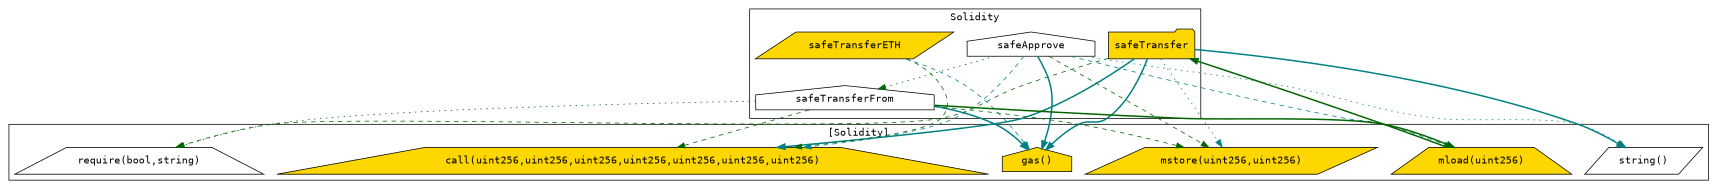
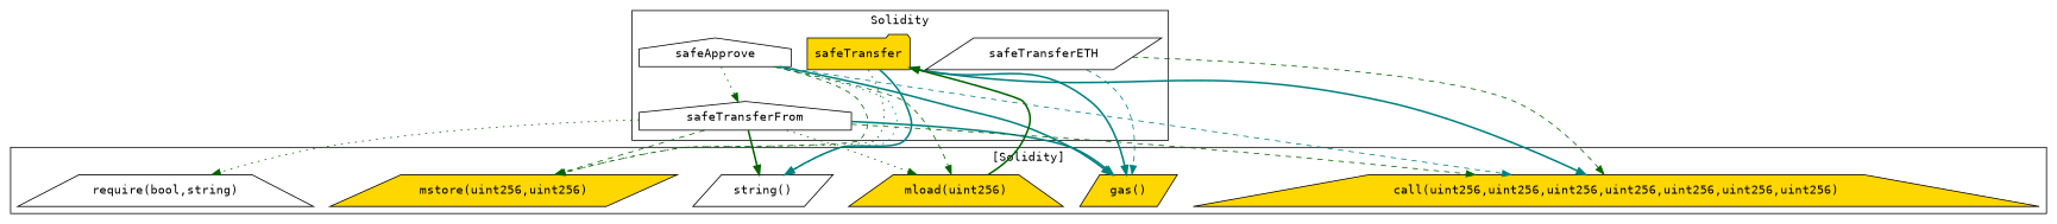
  strict digraph {
    fontname="DejaVu Sans Mono"
    node [fillcolor=gold fontname="DejaVu Sans Mono" shape=parallelogram style=filled]
    edge [color=darkgreen fontname="DejaVu Sans Mono" style=bold]
    n1 [label=safeTransfer shape=folder]
-   n2 [label=safeTransferETH]
+   n2 [fillcolor=white label=safeTransferETH]
    n3 [fillcolor=white label=safeApprove shape=house]
    n4 [fillcolor=white label=safeTransferFrom shape=house]
    "mload(uint256)" [shape=trapezium]
-   "gas()" [shape=house]
+   "gas()"
    "mstore(uint256,uint256)"
    "require(bool,string)" [fillcolor=white shape=trapezium]
    n9 [fillcolor=white label="string()"]
    "call(uint256,uint256,uint256,uint256,uint256,uint256,uint256)" [shape=trapezium]
    subgraph cluster_1 {
      label=Solidity
      n1
      n2
      n3
      n4
    }
    subgraph cluster_2 {
      label="[Solidity]"
      "mload(uint256)"
      "gas()"
      "mstore(uint256,uint256)"
      "require(bool,string)"
      n9
      "call(uint256,uint256,uint256,uint256,uint256,uint256,uint256)"
    }
    n1 -> "gas()" [color=teal]
-   n1 -> "mstore(uint256,uint256)" [color=teal style=dotted]
-   n1 -> "require(bool,string)" [style=dashed]
+   n1 -> "mstore(uint256,uint256)" [style=dotted]
    n1 -> n9 [color=teal]
    n1 -> "call(uint256,uint256,uint256,uint256,uint256,uint256,uint256)" [color=teal]
    n2 -> "gas()" [color=teal style=dashed]
    n2 -> "call(uint256,uint256,uint256,uint256,uint256,uint256,uint256)" [style=dashed]
    n3 -> n4 [style=dotted]
-   n3 -> "mload(uint256)" [color=teal style=dashed]
+   n3 -> "mload(uint256)" [style=dashed]
    n3 -> "gas()" [color=teal]
    n3 -> "mstore(uint256,uint256)" [style=dashed]
    n3 -> n9 [color=teal style=dotted]
    n3 -> "call(uint256,uint256,uint256,uint256,uint256,uint256,uint256)" [color=teal style=dashed]
-   n4 -> "mload(uint256)"
+   n4 -> "mload(uint256)" [style=dotted]
    n4 -> "gas()" [color=teal]
    n4 -> "mstore(uint256,uint256)" [style=dashed]
    n4 -> "require(bool,string)" [style=dotted]
+   n4 -> n9
    n4 -> "call(uint256,uint256,uint256,uint256,uint256,uint256,uint256)" [style=dashed]
    "mload(uint256)" -> n1
  }
